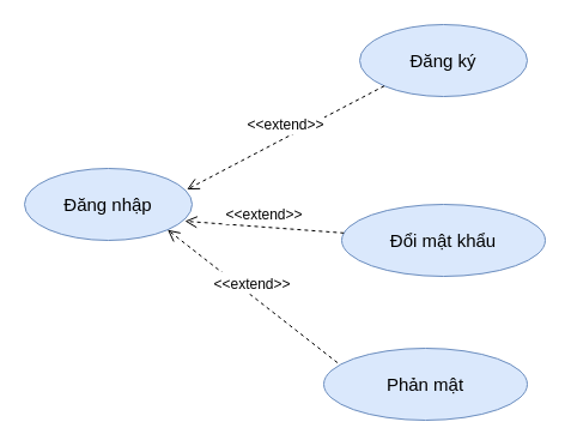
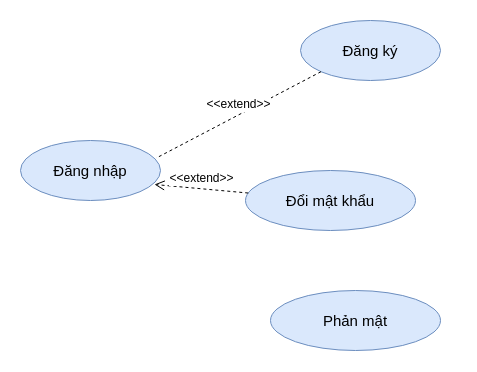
  <mxCell id="0" />
  <mxCell id="1" parent="0" />
  <mxCell id="2" value="&lt;font style=&quot;font-size: 15px&quot;&gt;Đăng nhập&lt;/font&gt;" style="ellipse;whiteSpace=wrap;html=1;fillColor=#dae8fc;strokeColor=#6c8ebf;" vertex="1" parent="1"><mxGeometry x="20" y="140" width="140" height="60" as="geometry" /></mxCell>
  <mxCell id="3" value="&lt;font style=&quot;font-size: 15px&quot;&gt;Đăng ký&lt;/font&gt;" style="ellipse;whiteSpace=wrap;html=1;fillColor=#dae8fc;strokeColor=#6c8ebf;" vertex="1" parent="1"><mxGeometry x="300" y="20" width="140" height="60" as="geometry" /></mxCell>
- <mxCell id="4" value="&lt;span style=&quot;font-size: 15px&quot;&gt;Đổi mật khẩu&lt;/span&gt;" style="ellipse;whiteSpace=wrap;html=1;fillColor=#dae8fc;strokeColor=#6c8ebf;" vertex="1" parent="1"><mxGeometry x="285" y="170" width="170" height="60" as="geometry" /></mxCell>
- <mxCell id="5" value="&lt;font style=&quot;font-size: 12px&quot;&gt;&amp;lt;&amp;lt;extend&amp;gt;&amp;gt;&lt;/font&gt;" style="html=1;verticalAlign=bottom;endArrow=open;dashed=1;endSize=8;rounded=0;fontSize=15;exitX=0;exitY=1;exitDx=0;exitDy=0;entryX=0.969;entryY=0.293;entryDx=0;entryDy=0;entryPerimeter=0;" edge="1" parent="1" source="3" target="2"><mxGeometry relative="1" as="geometry"><mxPoint x="380" y="230" as="sourcePoint" /><mxPoint x="300" y="230" as="targetPoint" /></mxGeometry></mxCell>
+ <mxCell id="4" value="&lt;span style=&quot;font-size: 15px&quot;&gt;Đổi mật khẩu&lt;/span&gt;" style="ellipse;whiteSpace=wrap;html=1;fillColor=#dae8fc;strokeColor=#6c8ebf;" vertex="1" parent="1"><mxGeometry x="245" y="170" width="170" height="60" as="geometry" /></mxCell>
+ <mxCell id="5" value="&lt;font style=&quot;font-size: 12px&quot;&gt;&amp;lt;&amp;lt;extend&amp;gt;&amp;gt;&lt;/font&gt;" style="html=1;verticalAlign=bottom;endArrow=none;dashed=1;endSize=8;rounded=0;fontSize=15;exitX=0;exitY=1;exitDx=0;exitDy=0;entryX=0.969;entryY=0.293;entryDx=0;entryDy=0;entryPerimeter=0;" edge="1" parent="1" source="3" target="2"><mxGeometry relative="1" as="geometry"><mxPoint x="380" y="230" as="sourcePoint" /><mxPoint x="300" y="230" as="targetPoint" /></mxGeometry></mxCell>
  <mxCell id="6" value="&lt;font style=&quot;font-size: 12px&quot;&gt;&amp;lt;&amp;lt;extend&amp;gt;&amp;gt;&lt;/font&gt;" style="html=1;verticalAlign=bottom;endArrow=open;dashed=1;endSize=8;rounded=0;fontSize=15;entryX=0.957;entryY=0.733;entryDx=0;entryDy=0;entryPerimeter=0;" edge="1" parent="1" source="4" target="2"><mxGeometry relative="1" as="geometry"><mxPoint x="330.503" y="81.213" as="sourcePoint" /><mxPoint x="165.66" y="167.58" as="targetPoint" /></mxGeometry></mxCell>
  <mxCell id="7" value="&lt;span style=&quot;font-size: 15px&quot;&gt;Phản mật&lt;/span&gt;" style="ellipse;whiteSpace=wrap;html=1;fillColor=#dae8fc;strokeColor=#6c8ebf;" vertex="1" parent="1"><mxGeometry x="270" y="290" width="170" height="60" as="geometry" /></mxCell>
- <mxCell id="8" value="&lt;font style=&quot;font-size: 12px&quot;&gt;&amp;lt;&amp;lt;extend&amp;gt;&amp;gt;&lt;/font&gt;" style="html=1;verticalAlign=bottom;endArrow=open;dashed=1;endSize=8;rounded=0;fontSize=15;entryX=1;entryY=1;entryDx=0;entryDy=0;exitX=0.067;exitY=0.2;exitDx=0;exitDy=0;exitPerimeter=0;" edge="1" parent="1" source="7" target="2"><mxGeometry relative="1" as="geometry"><mxPoint x="296.812" y="203.838" as="sourcePoint" /><mxPoint x="163.98" y="193.98" as="targetPoint" /></mxGeometry></mxCell>
